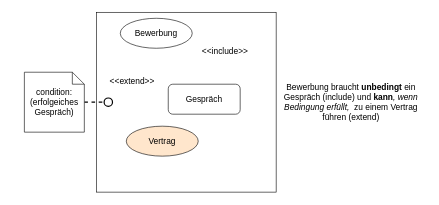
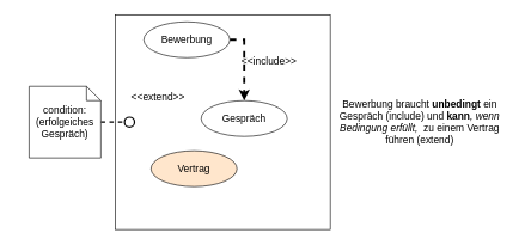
  <mxCell id="0" />
  <mxCell id="1" parent="0" />
  <mxCell id="2" value="" style="group" vertex="1" connectable="0" parent="1"><mxGeometry x="20" y="20" width="690" height="300" as="geometry" /></mxCell>
  <mxCell id="3" value="" style="rounded=0;whiteSpace=wrap;html=1;fontSize=14;" vertex="1" parent="2"><mxGeometry x="140" width="300" height="300" as="geometry" /></mxCell>
  <mxCell id="4" value="Bewerbung" style="ellipse;whiteSpace=wrap;html=1;fontSize=14;" vertex="1" parent="2"><mxGeometry x="180" y="10" width="120" height="50" as="geometry" /></mxCell>
- <mxCell id="5" value="Gespräch" style="whiteSpace=wrap;html=1;fontSize=14;rounded=1;" vertex="1" parent="2"><mxGeometry x="260" y="120" width="120" height="50" as="geometry" /></mxCell>
+ <mxCell id="5" value="Gespräch" style="ellipse;whiteSpace=wrap;html=1;fontSize=14;" vertex="1" parent="2"><mxGeometry x="260" y="120" width="120" height="50" as="geometry" /></mxCell>
+ <mxCell id="6" style="edgeStyle=orthogonalEdgeStyle;rounded=0;orthogonalLoop=1;jettySize=auto;html=1;strokeWidth=3;fontSize=14;endArrow=classic;endFill=1;dashed=1;exitX=1;exitY=0.5;exitDx=0;exitDy=0;" edge="1" parent="2" source="4" target="5"><mxGeometry relative="1" as="geometry" /></mxCell>
  <mxCell id="7" value="Vertrag" style="ellipse;whiteSpace=wrap;html=1;fontSize=14;fillColor=#ffe6cc;" vertex="1" parent="2"><mxGeometry x="190" y="190" width="120" height="50" as="geometry" /></mxCell>
  <mxCell id="8" value="&amp;lt;&amp;lt;include&amp;gt;&amp;gt;" style="text;html=1;strokeColor=none;fillColor=none;align=center;verticalAlign=middle;whiteSpace=wrap;rounded=0;fontSize=14;" vertex="1" parent="2"><mxGeometry x="325" y="50" width="60" height="30" as="geometry" /></mxCell>
  <mxCell id="9" value="&amp;lt;&amp;lt;extend&amp;gt;&amp;gt;" style="text;html=1;strokeColor=none;fillColor=none;align=center;verticalAlign=middle;whiteSpace=wrap;rounded=0;fontSize=14;" vertex="1" parent="2"><mxGeometry x="170" y="100" width="60" height="30" as="geometry" /></mxCell>
  <mxCell id="10" value="Bewerbung braucht &lt;b&gt;unbedingt&lt;/b&gt; ein Gespräch (include) und &lt;b&gt;kann&lt;/b&gt;&lt;i&gt;, wenn Bedingung erfüllt,&lt;/i&gt;&lt;b&gt;&amp;nbsp;&amp;nbsp;&lt;/b&gt;zu einem Vertrag führen (extend)" style="text;html=1;strokeColor=none;fillColor=none;align=center;verticalAlign=middle;whiteSpace=wrap;rounded=0;fontSize=14;" vertex="1" parent="2"><mxGeometry x="440" y="100" width="250" height="100" as="geometry" /></mxCell>
  <mxCell id="11" style="edgeStyle=orthogonalEdgeStyle;rounded=0;orthogonalLoop=1;jettySize=auto;html=1;dashed=1;strokeWidth=2;fontSize=14;startArrow=none;startFill=0;endArrow=oval;endFill=0;endSize=14;" edge="1" parent="2" source="12"><mxGeometry relative="1" as="geometry"><mxPoint x="160" y="150" as="targetPoint" /></mxGeometry></mxCell>
  <mxCell id="12" value="condition:&lt;br&gt;(erfolgeiches Gespräch)" style="shape=note;size=20;whiteSpace=wrap;html=1;fontSize=14;" vertex="1" parent="2"><mxGeometry x="20" y="100" width="100" height="100" as="geometry" /></mxCell>
